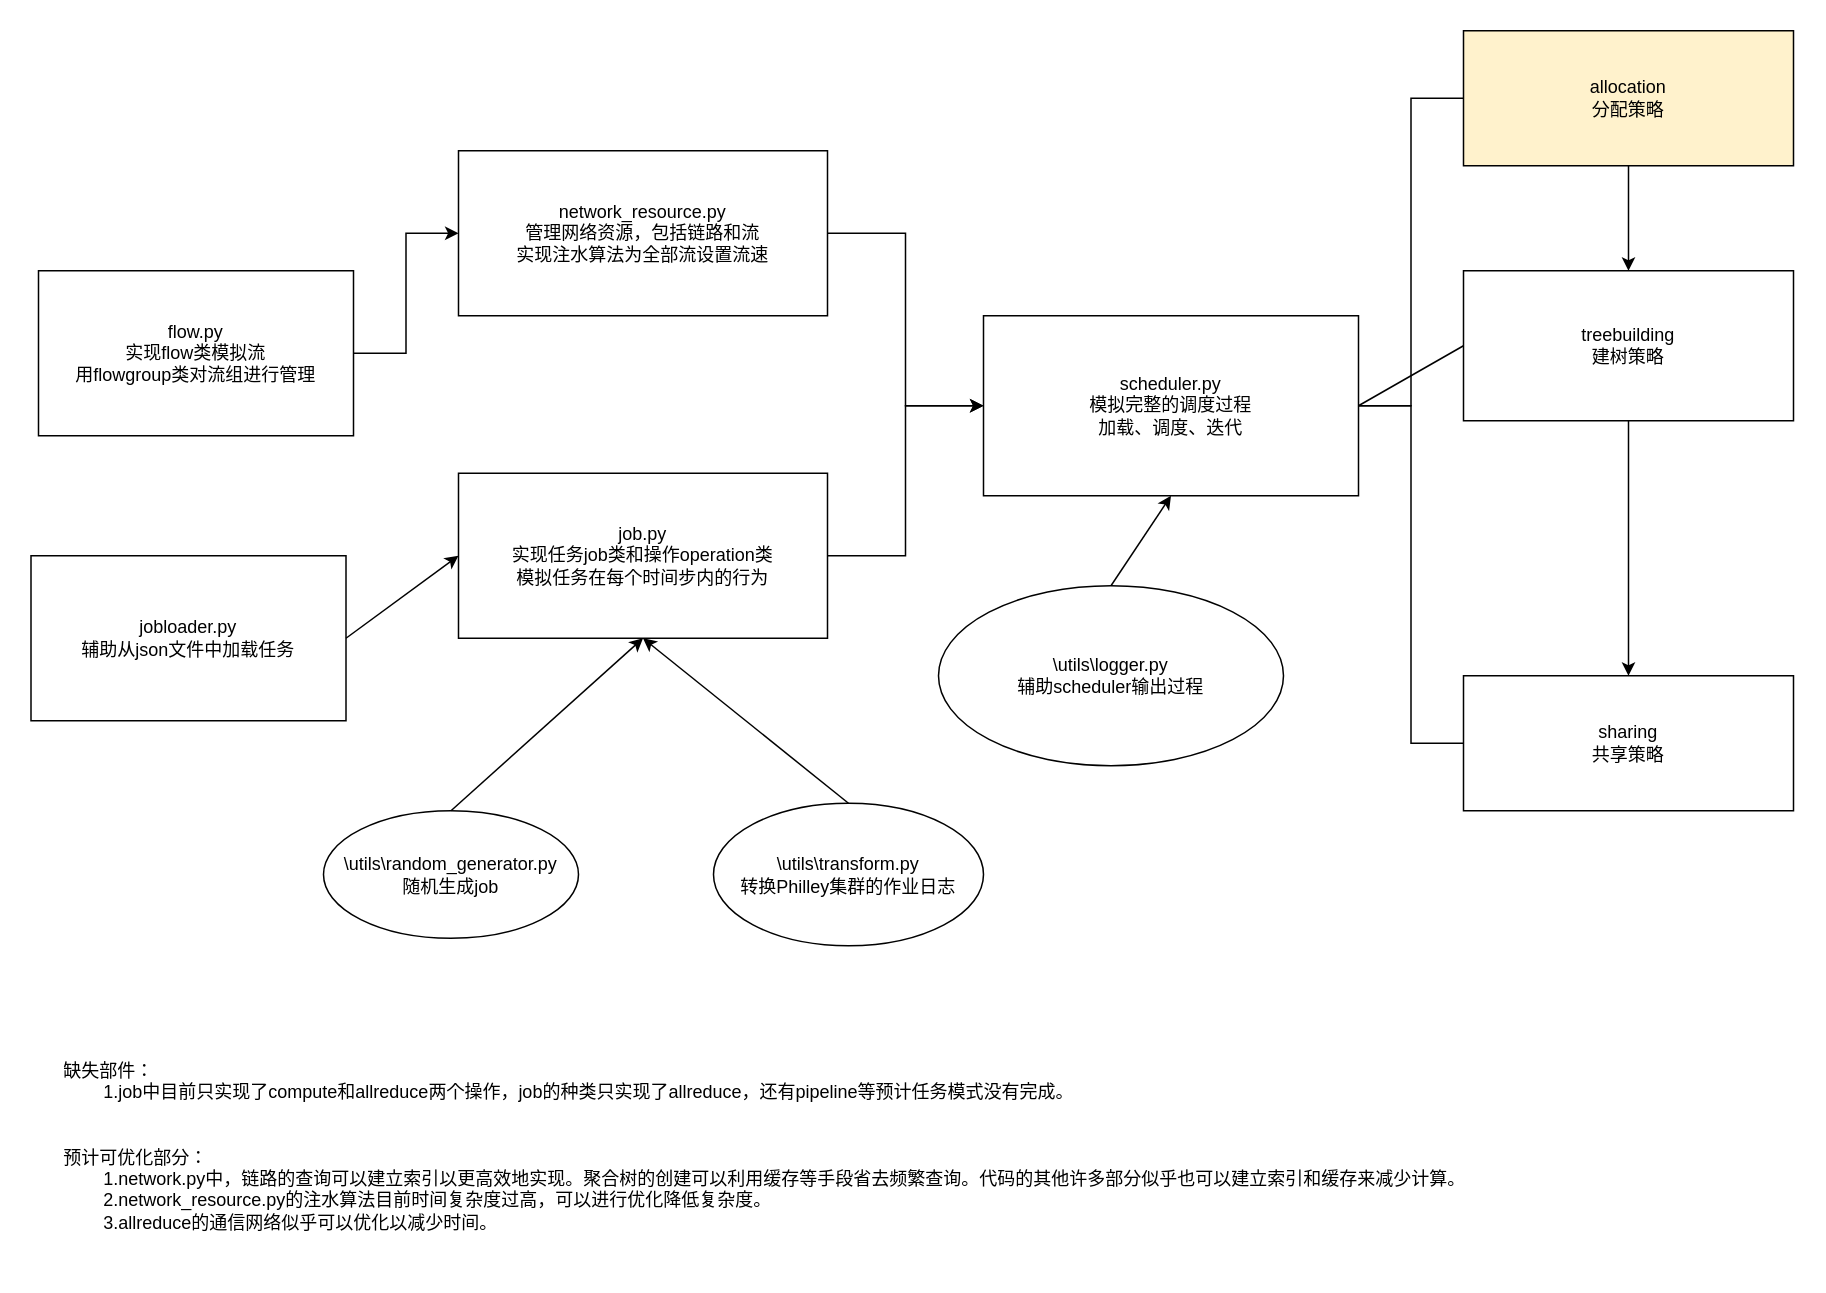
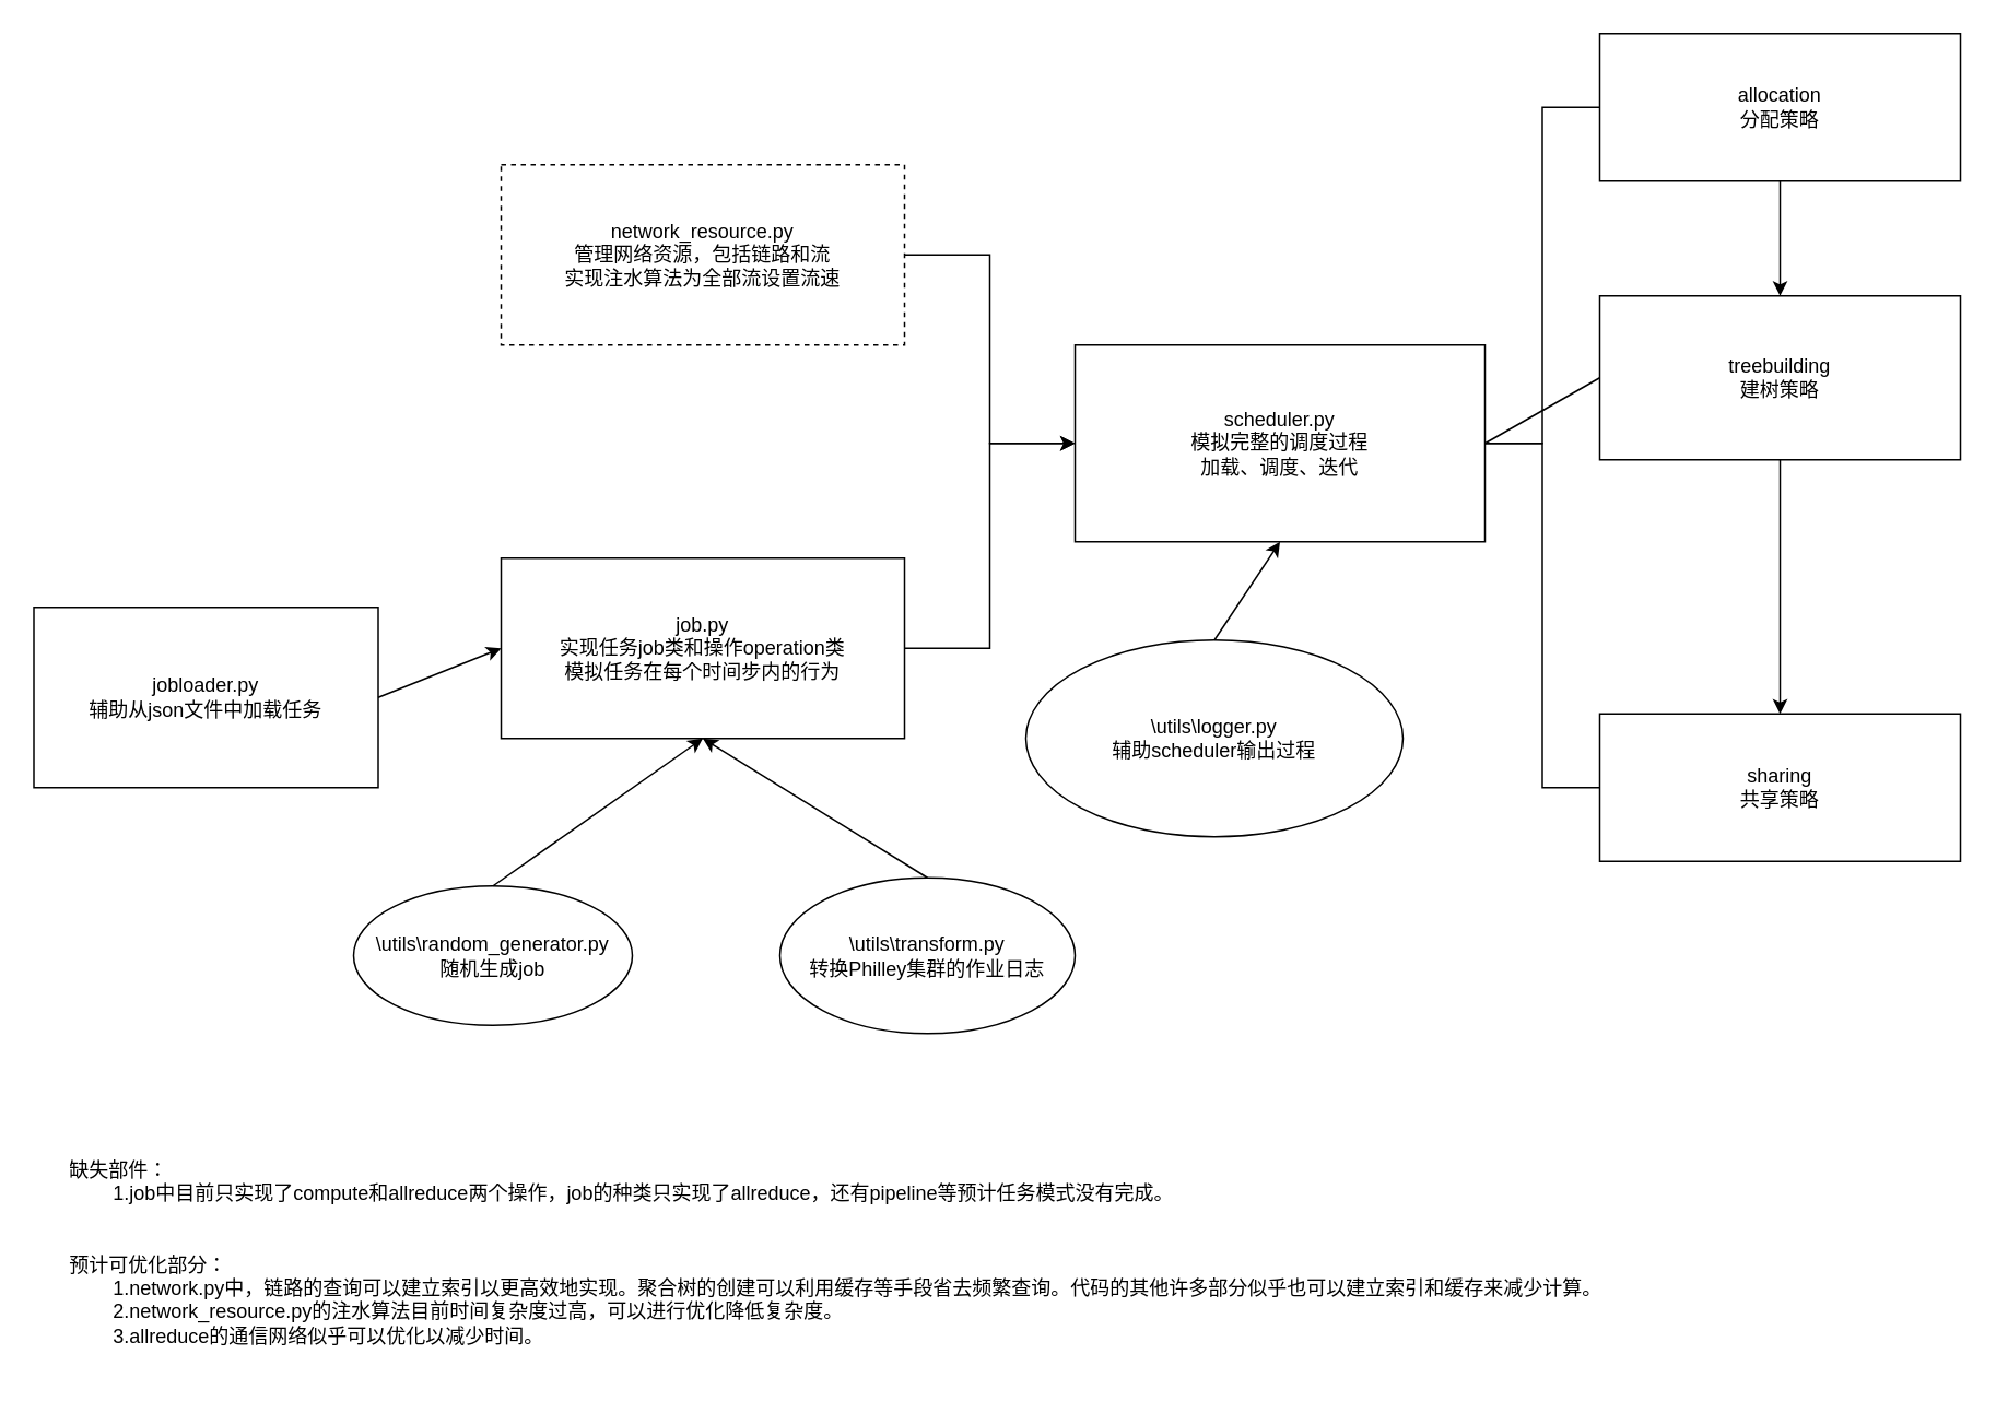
  <mxCell id="0" />
  <mxCell id="1" parent="0" />
- <mxCell id="2" value="&lt;div&gt;network_resource.py&lt;/div&gt;&lt;div&gt;管理网络资源，包括链路和流&lt;/div&gt;&lt;div&gt;实现注水算法为全部流设置流速&lt;/div&gt;" style="rounded=0;whiteSpace=wrap;html=1;" vertex="1" parent="1"><mxGeometry x="305" y="100" width="246" height="110" as="geometry" /></mxCell>
- <mxCell id="3" value="&lt;div&gt;flow.py&lt;/div&gt;&lt;div&gt;实现flow类模拟流&lt;/div&gt;&lt;div&gt;用flowgroup类对流组进行管理&lt;/div&gt;" style="rounded=0;whiteSpace=wrap;html=1;" vertex="1" parent="1"><mxGeometry x="25" y="180" width="210" height="110" as="geometry" /></mxCell>
- <mxCell id="4" value="&lt;div&gt;job.py&lt;/div&gt;&lt;div&gt;实现任务job类和操作operation类&lt;/div&gt;&lt;div&gt;模拟任务在每个时间步内的行为&lt;/div&gt;" style="rounded=0;whiteSpace=wrap;html=1;" vertex="1" parent="1"><mxGeometry x="305" y="315" width="246" height="110" as="geometry" /></mxCell>
+ <mxCell id="2" value="&lt;div&gt;network_resource.py&lt;/div&gt;&lt;div&gt;管理网络资源，包括链路和流&lt;/div&gt;&lt;div&gt;实现注水算法为全部流设置流速&lt;/div&gt;" style="rounded=0;whiteSpace=wrap;html=1;dashed=1;" vertex="1" parent="1"><mxGeometry x="305" y="100" width="246" height="110" as="geometry" /></mxCell>
+ <mxCell id="4" value="&lt;div&gt;job.py&lt;/div&gt;&lt;div&gt;实现任务job类和操作operation类&lt;/div&gt;&lt;div&gt;模拟任务在每个时间步内的行为&lt;/div&gt;" style="rounded=0;whiteSpace=wrap;html=1;" vertex="1" parent="1"><mxGeometry x="305" y="340" width="246" height="110" as="geometry" /></mxCell>
  <mxCell id="5" value="&lt;div&gt;jobloader.py&lt;/div&gt;&lt;div&gt;辅助从json文件中加载任务&lt;/div&gt;" style="rounded=0;whiteSpace=wrap;html=1;" vertex="1" parent="1"><mxGeometry x="20" y="370" width="210" height="110" as="geometry" /></mxCell>
- <mxCell id="6" value="" style="endArrow=classic;html=1;rounded=0;edgeStyle=orthogonalEdgeStyle;exitX=1;exitY=0.5;exitDx=0;exitDy=0;entryX=0;entryY=0.5;entryDx=0;entryDy=0;" edge="1" parent="1" source="3" target="2"><mxGeometry width="50" height="50" relative="1" as="geometry"><mxPoint x="295" y="300" as="sourcePoint" /><mxPoint x="345" y="250" as="targetPoint" /></mxGeometry></mxCell>
  <mxCell id="7" value="" style="endArrow=classic;html=1;rounded=0;exitX=1;exitY=0.5;exitDx=0;exitDy=0;entryX=0;entryY=0.5;entryDx=0;entryDy=0;" edge="1" parent="1" source="5" target="4"><mxGeometry width="50" height="50" relative="1" as="geometry"><mxPoint x="385" y="310" as="sourcePoint" /><mxPoint x="435" y="260" as="targetPoint" /></mxGeometry></mxCell>
  <mxCell id="8" value="&lt;div&gt;scheduler.py&lt;/div&gt;&lt;div&gt;模拟完整的调度过程&lt;/div&gt;&lt;div&gt;加载、调度、迭代&lt;/div&gt;" style="rounded=0;whiteSpace=wrap;html=1;" vertex="1" parent="1"><mxGeometry x="655" y="210" width="250" height="120" as="geometry" /></mxCell>
  <mxCell id="9" value="" style="endArrow=classic;html=1;rounded=0;exitX=1;exitY=0.5;exitDx=0;exitDy=0;entryX=0;entryY=0.5;entryDx=0;entryDy=0;edgeStyle=orthogonalEdgeStyle;" edge="1" parent="1" source="2" target="8"><mxGeometry width="50" height="50" relative="1" as="geometry"><mxPoint x="585" y="310" as="sourcePoint" /><mxPoint x="635" y="260" as="targetPoint" /></mxGeometry></mxCell>
  <mxCell id="10" value="" style="endArrow=classic;html=1;rounded=0;exitX=1;exitY=0.5;exitDx=0;exitDy=0;entryX=0;entryY=0.5;entryDx=0;entryDy=0;edgeStyle=orthogonalEdgeStyle;" edge="1" parent="1" source="4" target="8"><mxGeometry width="50" height="50" relative="1" as="geometry"><mxPoint x="595" y="420" as="sourcePoint" /><mxPoint x="645" y="370" as="targetPoint" /></mxGeometry></mxCell>
- <mxCell id="11" value="&lt;div&gt;allocation&lt;/div&gt;&lt;div&gt;分配策略&lt;/div&gt;" style="rounded=0;whiteSpace=wrap;html=1;fillColor=#fff2cc;" vertex="1" parent="1"><mxGeometry x="975" y="20" width="220" height="90" as="geometry" /></mxCell>
+ <mxCell id="11" value="&lt;div&gt;allocation&lt;/div&gt;&lt;div&gt;分配策略&lt;/div&gt;" style="rounded=0;whiteSpace=wrap;html=1;" vertex="1" parent="1"><mxGeometry x="975" y="20" width="220" height="90" as="geometry" /></mxCell>
  <mxCell id="12" value="&lt;div&gt;treebuilding&lt;/div&gt;&lt;div&gt;建树策略&lt;/div&gt;" style="rounded=0;whiteSpace=wrap;html=1;" vertex="1" parent="1"><mxGeometry x="975" y="180" width="220" height="100" as="geometry" /></mxCell>
- <mxCell id="13" value="&lt;div&gt;sharing&lt;/div&gt;&lt;div&gt;共享策略&lt;/div&gt;" style="rounded=0;whiteSpace=wrap;html=1;" vertex="1" parent="1"><mxGeometry x="975" y="450" width="220" height="90" as="geometry" /></mxCell>
+ <mxCell id="13" value="&lt;div&gt;sharing&lt;/div&gt;&lt;div&gt;共享策略&lt;/div&gt;" style="rounded=0;whiteSpace=wrap;html=1;" vertex="1" parent="1"><mxGeometry x="975" y="435" width="220" height="90" as="geometry" /></mxCell>
  <mxCell id="14" value="" style="endArrow=none;html=1;rounded=0;exitX=1;exitY=0.5;exitDx=0;exitDy=0;entryX=0;entryY=0.5;entryDx=0;entryDy=0;edgeStyle=orthogonalEdgeStyle;" edge="1" parent="1" source="8" target="11"><mxGeometry width="50" height="50" relative="1" as="geometry"><mxPoint x="885" y="160" as="sourcePoint" /><mxPoint x="935" y="110" as="targetPoint" /></mxGeometry></mxCell>
  <mxCell id="15" value="" style="endArrow=none;html=1;rounded=0;exitX=1;exitY=0.5;exitDx=0;exitDy=0;entryX=0;entryY=0.5;entryDx=0;entryDy=0;" edge="1" parent="1" source="8" target="12"><mxGeometry width="50" height="50" relative="1" as="geometry"><mxPoint x="1045" y="310" as="sourcePoint" /><mxPoint x="1095" y="260" as="targetPoint" /></mxGeometry></mxCell>
  <mxCell id="16" value="" style="endArrow=none;html=1;rounded=0;exitX=1;exitY=0.5;exitDx=0;exitDy=0;entryX=0;entryY=0.5;entryDx=0;entryDy=0;edgeStyle=orthogonalEdgeStyle;" edge="1" parent="1" source="8" target="13"><mxGeometry width="50" height="50" relative="1" as="geometry"><mxPoint x="955" y="420" as="sourcePoint" /><mxPoint x="1005" y="370" as="targetPoint" /></mxGeometry></mxCell>
  <mxCell id="17" value="" style="endArrow=classic;html=1;rounded=0;exitX=0.5;exitY=1;exitDx=0;exitDy=0;entryX=0.5;entryY=0;entryDx=0;entryDy=0;" edge="1" parent="1" source="11" target="12"><mxGeometry width="50" height="50" relative="1" as="geometry"><mxPoint x="1065" y="180" as="sourcePoint" /><mxPoint x="1115" y="130" as="targetPoint" /></mxGeometry></mxCell>
  <mxCell id="18" value="" style="endArrow=classic;html=1;rounded=0;exitX=0.5;exitY=1;exitDx=0;exitDy=0;entryX=0.5;entryY=0;entryDx=0;entryDy=0;" edge="1" parent="1" source="12" target="13"><mxGeometry width="50" height="50" relative="1" as="geometry"><mxPoint x="1125" y="410" as="sourcePoint" /><mxPoint x="1175" y="360" as="targetPoint" /></mxGeometry></mxCell>
  <mxCell id="19" value="&lt;div&gt;\utils\transform.py&lt;/div&gt;&lt;div&gt;转换&lt;span&gt;Philley集群的作业日志&lt;/span&gt;&lt;/div&gt;" style="ellipse;whiteSpace=wrap;html=1;" vertex="1" parent="1"><mxGeometry x="475" y="535" width="180" height="95" as="geometry" /></mxCell>
  <mxCell id="20" value="&lt;div&gt;\utils\random_generator.py&lt;/div&gt;&lt;div&gt;随机生成job&lt;/div&gt;" style="ellipse;whiteSpace=wrap;html=1;" vertex="1" parent="1"><mxGeometry x="215" y="540" width="170" height="85" as="geometry" /></mxCell>
  <mxCell id="21" value="&lt;div&gt;\utils\logger.py&lt;/div&gt;&lt;div&gt;辅助scheduler输出过程&lt;/div&gt;" style="ellipse;whiteSpace=wrap;html=1;" vertex="1" parent="1"><mxGeometry x="625" y="390" width="230" height="120" as="geometry" /></mxCell>
  <mxCell id="22" value="" style="endArrow=classic;html=1;rounded=0;exitX=0.5;exitY=0;exitDx=0;exitDy=0;entryX=0.5;entryY=1;entryDx=0;entryDy=0;" edge="1" parent="1" source="21" target="8"><mxGeometry width="50" height="50" relative="1" as="geometry"><mxPoint x="875" y="310" as="sourcePoint" /><mxPoint x="925" y="260" as="targetPoint" /></mxGeometry></mxCell>
  <mxCell id="23" value="" style="endArrow=classic;html=1;rounded=0;exitX=0.5;exitY=0;exitDx=0;exitDy=0;entryX=0.5;entryY=1;entryDx=0;entryDy=0;" edge="1" parent="1" source="20" target="4"><mxGeometry width="50" height="50" relative="1" as="geometry"><mxPoint x="495" y="420" as="sourcePoint" /><mxPoint x="545" y="370" as="targetPoint" /></mxGeometry></mxCell>
  <mxCell id="24" value="" style="endArrow=classic;html=1;rounded=0;entryX=0.5;entryY=1;entryDx=0;entryDy=0;exitX=0.5;exitY=0;exitDx=0;exitDy=0;" edge="1" parent="1" source="19" target="4"><mxGeometry width="50" height="50" relative="1" as="geometry"><mxPoint x="455" y="540" as="sourcePoint" /><mxPoint x="505" y="490" as="targetPoint" /></mxGeometry></mxCell>
  <mxCell id="25" value="&lt;div&gt;缺失部件：&lt;/div&gt;&lt;div&gt;&lt;span style=&quot;white-space: pre;&quot;&gt;&#09;&lt;/span&gt;1.job中目前只实现了compute和allreduce两个操作，job的种类只实现了allreduce，还有pipeline等预计任务模式没有完成。&lt;div style=&quot;white-space: pre;&quot;&gt;&lt;br&gt;&lt;/div&gt;&lt;div style=&quot;white-space: pre;&quot;&gt;&lt;br&gt;&lt;/div&gt;&lt;div style=&quot;white-space: pre;&quot;&gt;预计可优化部分：&lt;/div&gt;&lt;div style=&quot;white-space: pre;&quot;&gt;&lt;span style=&quot;white-space: pre;&quot;&gt;&#09;&lt;/span&gt;1.network.py中，链路的查询可以建立索引以更高效地实现。聚合树的创建可以利用缓存等手段省去频繁查询。代码的其他许多部分似乎也可以建立索引和缓存来减少计算。&lt;/div&gt;&lt;div style=&quot;white-space: pre;&quot;&gt;&lt;span style=&quot;white-space: pre;&quot;&gt;&#09;&lt;/span&gt;2.network_resource.py的注水算法目前时间复杂度过高，可以进行优化降低复杂度。&lt;/div&gt;&lt;div style=&quot;white-space: pre;&quot;&gt;&lt;span style=&quot;white-space: pre;&quot;&gt;&#09;&lt;/span&gt;3.allreduce的通信网络似乎可以优化以减少时间。&lt;/div&gt;&lt;/div&gt;" style="text;html=1;whiteSpace=wrap;overflow=hidden;rounded=0;" vertex="1" parent="1"><mxGeometry x="40" y="700" width="935" height="140" as="geometry" /></mxCell>
